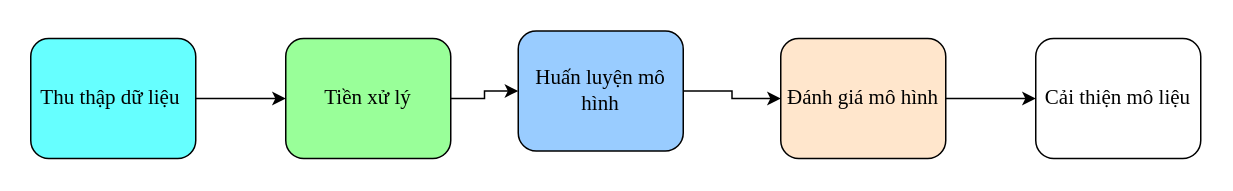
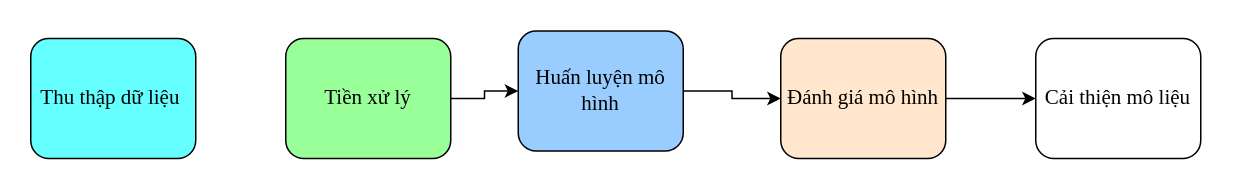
  <mxCell id="0" />
  <mxCell id="1" parent="0" />
- <mxCell id="2" style="edgeStyle=orthogonalEdgeStyle;rounded=0;orthogonalLoop=1;jettySize=auto;html=1;entryX=0;entryY=0.5;entryDx=0;entryDy=0;" edge="1" parent="1" source="3" target="5"><mxGeometry relative="1" as="geometry" /></mxCell>
  <mxCell id="3" value="&lt;font face=&quot;Times New Roman&quot; style=&quot;font-size: 14px&quot;&gt;Thu thập dữ liệu&amp;nbsp;&lt;/font&gt;" style="rounded=1;whiteSpace=wrap;html=1;fillColor=#66FFFF;" vertex="1" parent="1"><mxGeometry x="20" y="25" width="110" height="80" as="geometry" /></mxCell>
  <mxCell id="4" style="edgeStyle=orthogonalEdgeStyle;rounded=0;orthogonalLoop=1;jettySize=auto;html=1;" edge="1" parent="1" source="5" target="7"><mxGeometry relative="1" as="geometry" /></mxCell>
  <mxCell id="5" value="&lt;font face=&quot;Times New Roman&quot; style=&quot;font-size: 14px&quot;&gt;Tiền xử lý&lt;/font&gt;" style="rounded=1;whiteSpace=wrap;html=1;fillColor=#99FF99;" vertex="1" parent="1"><mxGeometry x="190" y="25" width="110" height="80" as="geometry" /></mxCell>
  <mxCell id="6" style="edgeStyle=orthogonalEdgeStyle;rounded=0;orthogonalLoop=1;jettySize=auto;html=1;" edge="1" parent="1" source="7" target="9"><mxGeometry relative="1" as="geometry" /></mxCell>
  <mxCell id="7" value="&lt;font style=&quot;font-size: 14px&quot; face=&quot;Times New Roman&quot;&gt;Huấn luyện mô hình&lt;/font&gt;" style="rounded=1;whiteSpace=wrap;html=1;fillColor=#99CCFF;" vertex="1" parent="1"><mxGeometry x="345" y="20" width="110" height="80" as="geometry" /></mxCell>
  <mxCell id="8" style="edgeStyle=orthogonalEdgeStyle;rounded=0;orthogonalLoop=1;jettySize=auto;html=1;entryX=0;entryY=0.5;entryDx=0;entryDy=0;" edge="1" parent="1" source="9" target="10"><mxGeometry relative="1" as="geometry" /></mxCell>
  <mxCell id="9" value="&lt;font face=&quot;Times New Roman&quot; style=&quot;font-size: 14px&quot;&gt;Đánh giá mô hình&lt;/font&gt;" style="rounded=1;whiteSpace=wrap;html=1;fillColor=#FFE6CC;" vertex="1" parent="1"><mxGeometry x="520" y="25" width="110" height="80" as="geometry" /></mxCell>
  <mxCell id="10" value="&lt;font style=&quot;font-size: 14px&quot; face=&quot;Times New Roman&quot;&gt;Cải thiện mô liệu&lt;/font&gt;" style="rounded=1;whiteSpace=wrap;html=1;" vertex="1" parent="1"><mxGeometry x="690" y="25" width="110" height="80" as="geometry" /></mxCell>
